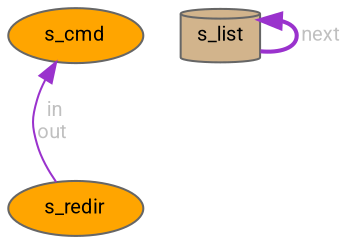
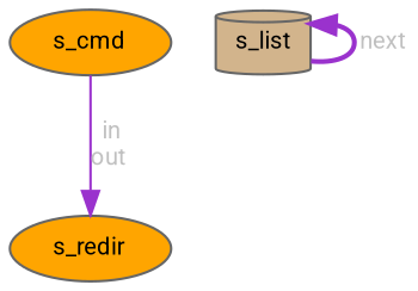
  digraph {
    fontname=Roboto
    node [color=gray40 fillcolor=orange fontname=Roboto fontsize=10 shape=ellipse style=filled]
    edge [color=darkorchid3 dir=back fontcolor=grey fontname=Roboto fontsize=10 labelfontname=Helvetica labelfontsize=10]
    n1 [fontcolor=black height=0.2 label=s_cmd width=0.4]
    n2 [height=0.2 label=s_redir width=0.4]
    n3 [fillcolor=tan height=0.2 label=s_list shape=cylinder width=0.4]
-   n1 -> n2 [label=" in\nout" style=solid]
+   n2 -> n1 [label=" in\nout" style=solid]
    n3 -> n3 [label=" next" style=bold]
  }
